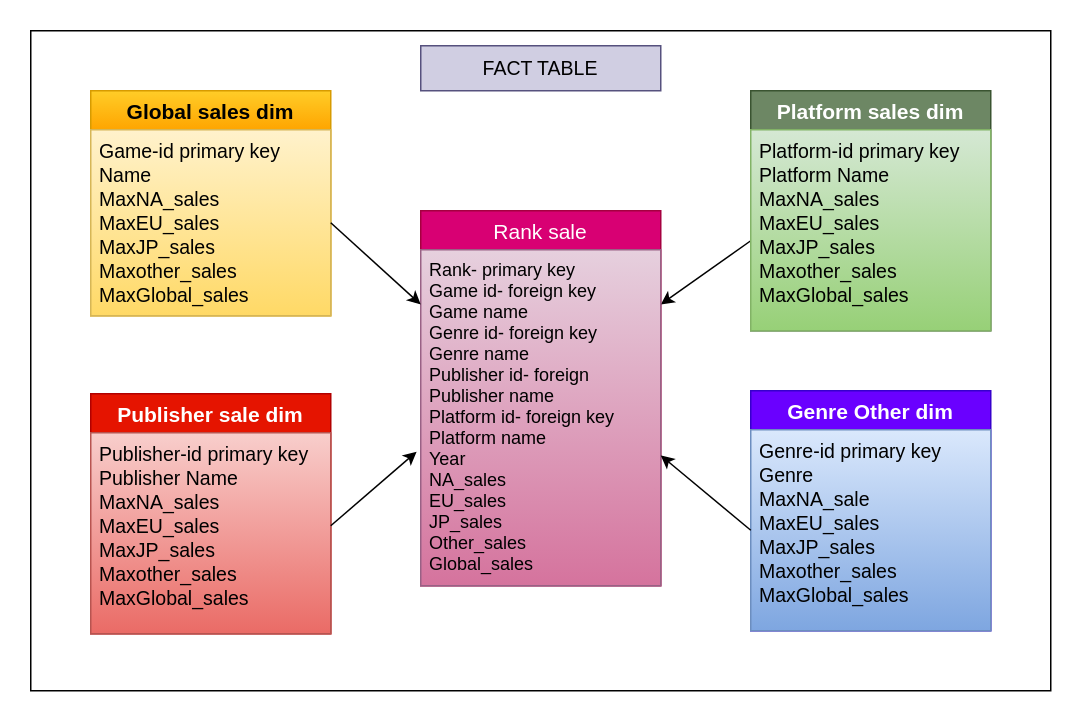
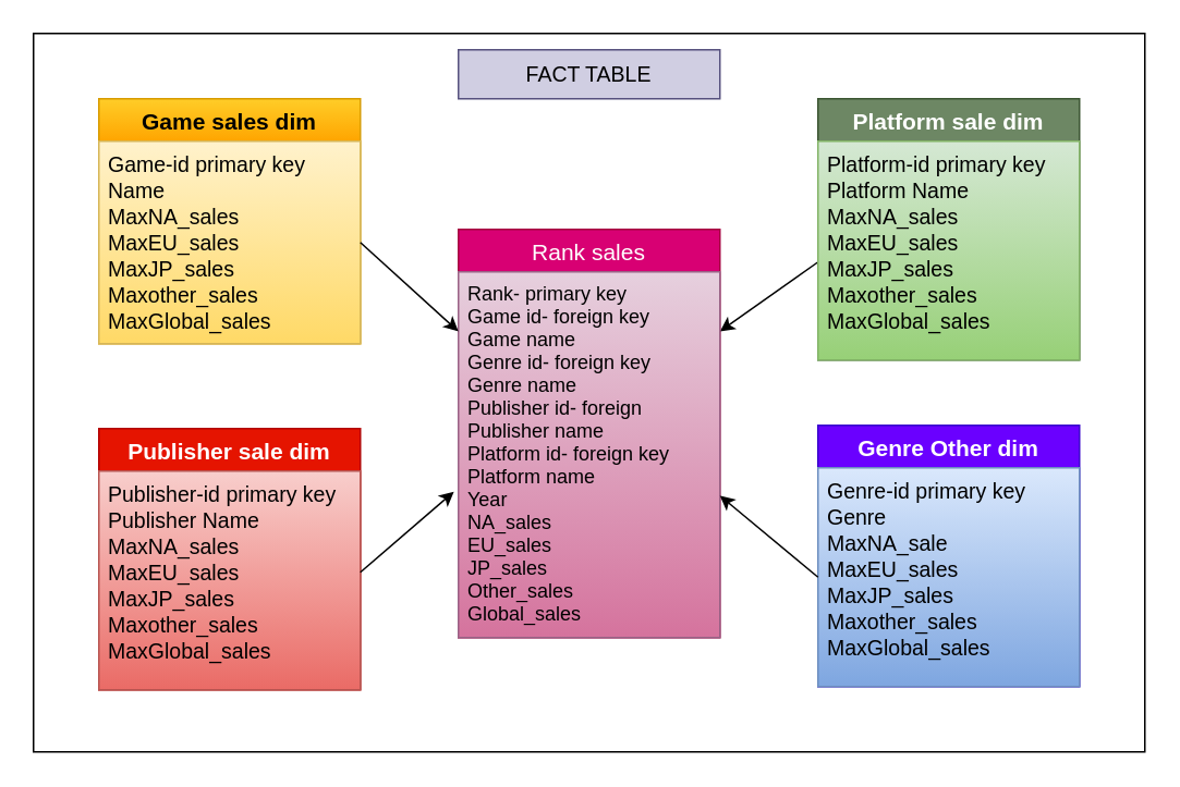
  <mxCell id="0" />
  <mxCell id="1" parent="0" />
- <mxCell id="2" value="Global sales dim" style="swimlane;fontStyle=1;childLayout=stackLayout;horizontal=1;startSize=26;horizontalStack=0;resizeParent=1;resizeParentMax=0;resizeLast=0;collapsible=1;marginBottom=0;align=center;fontSize=14;gradientColor=#ffa500;fillColor=#ffcd28;strokeColor=#d79b00;" vertex="1" parent="1"><mxGeometry x="60" y="60" width="160" height="150" as="geometry" /></mxCell>
+ <mxCell id="2" value="Game sales dim" style="swimlane;fontStyle=1;childLayout=stackLayout;horizontal=1;startSize=26;horizontalStack=0;resizeParent=1;resizeParentMax=0;resizeLast=0;collapsible=1;marginBottom=0;align=center;fontSize=14;gradientColor=#ffa500;fillColor=#ffcd28;strokeColor=#d79b00;" vertex="1" parent="1"><mxGeometry x="60" y="60" width="160" height="150" as="geometry" /></mxCell>
  <mxCell id="3" value="Game-id primary key&#10;Name&#10;MaxNA_sales&#10;MaxEU_sales&#10;MaxJP_sales&#10;Maxother_sales&#10;MaxGlobal_sales" style="text;strokeColor=#d6b656;fillColor=#fff2cc;spacingLeft=4;spacingRight=4;overflow=hidden;rotatable=0;points=[[0,0.5],[1,0.5]];portConstraint=eastwest;fontSize=13;gradientColor=#ffd966;" vertex="1" parent="2"><mxGeometry y="26" width="160" height="124" as="geometry" /></mxCell>
  <mxCell id="4" value="Publisher sale dim" style="swimlane;fontStyle=1;childLayout=stackLayout;horizontal=1;startSize=26;horizontalStack=0;resizeParent=1;resizeParentMax=0;resizeLast=0;collapsible=1;marginBottom=0;align=center;fontSize=14;fillColor=#e51400;strokeColor=#B20000;fontColor=#ffffff;" vertex="1" parent="1"><mxGeometry x="60" y="262" width="160" height="160" as="geometry" /></mxCell>
  <mxCell id="5" value="Publisher-id primary key&#10;Publisher Name&#10;MaxNA_sales&#10;MaxEU_sales&#10;MaxJP_sales&#10;Maxother_sales&#10;MaxGlobal_sales" style="text;strokeColor=#b85450;fillColor=#f8cecc;spacingLeft=4;spacingRight=4;overflow=hidden;rotatable=0;points=[[0,0.5],[1,0.5]];portConstraint=eastwest;fontSize=13;gradientColor=#ea6b66;" vertex="1" parent="4"><mxGeometry y="26" width="160" height="134" as="geometry" /></mxCell>
- <mxCell id="6" value=" Rank sale " style="swimlane;fontStyle=0;childLayout=stackLayout;horizontal=1;startSize=26;horizontalStack=0;resizeParent=1;resizeParentMax=0;resizeLast=0;collapsible=1;marginBottom=0;align=center;fontSize=14;fillColor=#d80073;strokeColor=#A50040;fontColor=#ffffff;" vertex="1" parent="1"><mxGeometry x="280" y="140" width="160" height="250" as="geometry" /></mxCell>
+ <mxCell id="6" value=" Rank sales " style="swimlane;fontStyle=0;childLayout=stackLayout;horizontal=1;startSize=26;horizontalStack=0;resizeParent=1;resizeParentMax=0;resizeLast=0;collapsible=1;marginBottom=0;align=center;fontSize=14;fillColor=#d80073;strokeColor=#A50040;fontColor=#ffffff;" vertex="1" parent="1"><mxGeometry x="280" y="140" width="160" height="250" as="geometry" /></mxCell>
  <mxCell id="7" value="" style="endArrow=classic;html=1;fontSize=13;entryX=1;entryY=0.25;entryDx=0;entryDy=0;" edge="1" parent="6" target="6"><mxGeometry width="50" height="50" relative="1" as="geometry"><mxPoint x="220" y="20" as="sourcePoint" /><mxPoint x="50" as="targetPoint" /><Array as="points"><mxPoint x="220" y="20" /></Array></mxGeometry></mxCell>
  <mxCell id="8" value="Rank- primary key&#10;Game id- foreign key&#10;Game name&#10;Genre id- foreign key&#10;Genre name&#10;Publisher id- foreign&#10;Publisher name&#10;Platform id- foreign key&#10;Platform name&#10;Year&#10;NA_sales&#10;EU_sales&#10;JP_sales&#10;Other_sales&#10;Global_sales" style="text;strokeColor=#996185;fillColor=#e6d0de;spacingLeft=4;spacingRight=4;overflow=hidden;rotatable=0;points=[[0,0.5],[1,0.5]];portConstraint=eastwest;fontSize=12;gradientColor=#d5739d;" vertex="1" parent="6"><mxGeometry y="26" width="160" height="224" as="geometry" /></mxCell>
  <mxCell id="9" value="Genre Other dim" style="swimlane;fontStyle=1;childLayout=stackLayout;horizontal=1;startSize=26;horizontalStack=0;resizeParent=1;resizeParentMax=0;resizeLast=0;collapsible=1;marginBottom=0;align=center;fontSize=14;fillColor=#6a00ff;strokeColor=#3700CC;fontColor=#ffffff;" vertex="1" parent="1"><mxGeometry x="500" y="260" width="160" height="160" as="geometry" /></mxCell>
  <mxCell id="10" value="Genre-id primary key&#10;Genre&#10;MaxNA_sale&#10;MaxEU_sales&#10;MaxJP_sales&#10;Maxother_sales&#10;MaxGlobal_sales" style="text;strokeColor=#6c8ebf;fillColor=#dae8fc;spacingLeft=4;spacingRight=4;overflow=hidden;rotatable=0;points=[[0,0.5],[1,0.5]];portConstraint=eastwest;fontSize=13;gradientColor=#7ea6e0;" vertex="1" parent="9"><mxGeometry y="26" width="160" height="134" as="geometry" /></mxCell>
- <mxCell id="11" value="Platform sales dim" style="swimlane;fontStyle=1;childLayout=stackLayout;horizontal=1;startSize=26;horizontalStack=0;resizeParent=1;resizeParentMax=0;resizeLast=0;collapsible=1;marginBottom=0;align=center;fontSize=14;fillColor=#6d8764;strokeColor=#3A5431;fontColor=#ffffff;" vertex="1" parent="1"><mxGeometry x="500" y="60" width="160" height="160" as="geometry" /></mxCell>
+ <mxCell id="11" value="Platform sale dim" style="swimlane;fontStyle=1;childLayout=stackLayout;horizontal=1;startSize=26;horizontalStack=0;resizeParent=1;resizeParentMax=0;resizeLast=0;collapsible=1;marginBottom=0;align=center;fontSize=14;fillColor=#6d8764;strokeColor=#3A5431;fontColor=#ffffff;" vertex="1" parent="1"><mxGeometry x="500" y="60" width="160" height="160" as="geometry" /></mxCell>
  <mxCell id="12" value="Platform-id primary key&#10;Platform Name&#10;MaxNA_sales&#10;MaxEU_sales&#10;MaxJP_sales&#10;Maxother_sales&#10;MaxGlobal_sales" style="text;strokeColor=#82b366;fillColor=#d5e8d4;spacingLeft=4;spacingRight=4;overflow=hidden;rotatable=0;points=[[0,0.5],[1,0.5]];portConstraint=eastwest;fontSize=13;gradientColor=#97d077;" vertex="1" parent="11"><mxGeometry y="26" width="160" height="134" as="geometry" /></mxCell>
  <mxCell id="13" value="FACT TABLE" style="text;html=1;strokeColor=#56517e;fillColor=#d0cee2;align=center;verticalAlign=middle;whiteSpace=wrap;rounded=0;fontSize=13;" vertex="1" parent="1"><mxGeometry x="280" y="30" width="160" height="30" as="geometry" /></mxCell>
  <mxCell id="14" value="" style="endArrow=classic;html=1;fontSize=13;entryX=-0.017;entryY=0.601;entryDx=0;entryDy=0;entryPerimeter=0;" edge="1" parent="1" target="8"><mxGeometry width="50" height="50" relative="1" as="geometry"><mxPoint x="220" y="350" as="sourcePoint" /><mxPoint x="280" y="290" as="targetPoint" /></mxGeometry></mxCell>
  <mxCell id="15" value="" style="endArrow=classic;html=1;fontSize=13;entryX=0;entryY=0.25;entryDx=0;entryDy=0;exitX=1;exitY=0.5;exitDx=0;exitDy=0;" edge="1" parent="1" source="3" target="6"><mxGeometry width="50" height="50" relative="1" as="geometry"><mxPoint x="220" y="210" as="sourcePoint" /><mxPoint x="270" y="160" as="targetPoint" /></mxGeometry></mxCell>
  <mxCell id="16" value="" style="endArrow=classic;html=1;fontSize=13;entryX=1;entryY=0.612;entryDx=0;entryDy=0;entryPerimeter=0;exitX=0;exitY=0.5;exitDx=0;exitDy=0;" edge="1" parent="1" source="10" target="8"><mxGeometry width="50" height="50" relative="1" as="geometry"><mxPoint x="490" y="330" as="sourcePoint" /><mxPoint x="420" y="280" as="targetPoint" /></mxGeometry></mxCell>
  <mxCell id="17" value="" style="rounded=0;whiteSpace=wrap;html=1;fontSize=13;fillColor=none;" vertex="1" parent="1"><mxGeometry x="20" y="20" width="680" height="440" as="geometry" /></mxCell>
